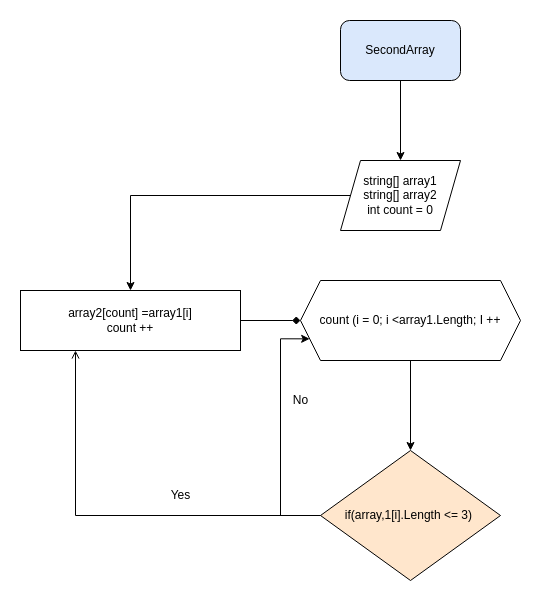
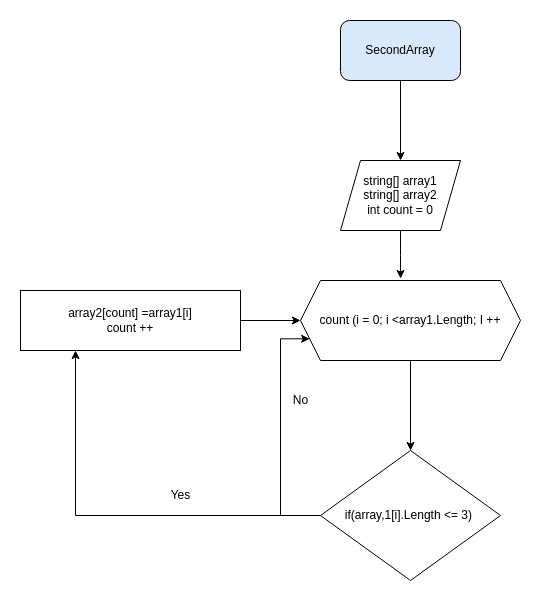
  <mxCell id="0" />
  <mxCell id="1" parent="0" />
  <mxCell id="2" style="edgeStyle=orthogonalEdgeStyle;rounded=0;orthogonalLoop=1;jettySize=auto;html=1;entryX=0.5;entryY=0;entryDx=0;entryDy=0;" edge="1" parent="1" source="3" target="5"><mxGeometry relative="1" as="geometry" /></mxCell>
  <mxCell id="3" value="SecondArray" style="rounded=1;whiteSpace=wrap;html=1;fillColor=#dae8fc;" vertex="1" parent="1"><mxGeometry x="340" y="20" width="120" height="60" as="geometry" /></mxCell>
- <mxCell id="4" style="edgeStyle=orthogonalEdgeStyle;rounded=0;orthogonalLoop=1;jettySize=auto;html=1;" edge="1" parent="1" source="5" target="12"><mxGeometry relative="1" as="geometry" /></mxCell>
+ <mxCell id="4" style="edgeStyle=orthogonalEdgeStyle;rounded=0;orthogonalLoop=1;jettySize=auto;html=1;entryX=0.455;entryY=-0.025;entryDx=0;entryDy=0;entryPerimeter=0;" edge="1" parent="1" source="5" target="7"><mxGeometry relative="1" as="geometry" /></mxCell>
  <mxCell id="5" value="string[] array1&lt;br&gt;string[] array2&lt;br&gt;int count = 0" style="shape=parallelogram;perimeter=parallelogramPerimeter;whiteSpace=wrap;html=1;fixedSize=1;" vertex="1" parent="1"><mxGeometry x="340" y="160" width="120" height="70" as="geometry" /></mxCell>
  <mxCell id="6" style="edgeStyle=orthogonalEdgeStyle;rounded=0;orthogonalLoop=1;jettySize=auto;html=1;" edge="1" parent="1" source="7" target="10"><mxGeometry relative="1" as="geometry" /></mxCell>
  <mxCell id="7" value="count (i = 0; i &amp;lt;array1.Length; I ++" style="shape=hexagon;perimeter=hexagonPerimeter2;whiteSpace=wrap;html=1;fixedSize=1;" vertex="1" parent="1"><mxGeometry x="300" y="280" width="220" height="80" as="geometry" /></mxCell>
- <mxCell id="8" style="edgeStyle=orthogonalEdgeStyle;rounded=0;orthogonalLoop=1;jettySize=auto;html=1;exitX=0;exitY=0.5;exitDx=0;exitDy=0;entryX=0.25;entryY=1;entryDx=0;entryDy=0;endArrow=open;" edge="1" parent="1" source="10" target="12"><mxGeometry relative="1" as="geometry"><mxPoint x="190" y="360" as="targetPoint" /><Array as="points"><mxPoint x="75" y="515" /></Array></mxGeometry></mxCell>
+ <mxCell id="8" style="edgeStyle=orthogonalEdgeStyle;rounded=0;orthogonalLoop=1;jettySize=auto;html=1;exitX=0;exitY=0.5;exitDx=0;exitDy=0;entryX=0.25;entryY=1;entryDx=0;entryDy=0;" edge="1" parent="1" source="10" target="12"><mxGeometry relative="1" as="geometry"><mxPoint x="190" y="360" as="targetPoint" /><Array as="points"><mxPoint x="75" y="515" /></Array></mxGeometry></mxCell>
  <mxCell id="9" style="edgeStyle=orthogonalEdgeStyle;rounded=0;orthogonalLoop=1;jettySize=auto;html=1;entryX=0;entryY=0.75;entryDx=0;entryDy=0;exitX=0;exitY=0.5;exitDx=0;exitDy=0;" edge="1" parent="1" source="10" target="7"><mxGeometry relative="1" as="geometry"><Array as="points"><mxPoint x="280" y="515" /><mxPoint x="280" y="338" /></Array></mxGeometry></mxCell>
- <mxCell id="10" value="if(array,1[i].Length &amp;lt;= 3)&amp;nbsp;" style="rhombus;whiteSpace=wrap;html=1;fillColor=#ffe6cc;" vertex="1" parent="1"><mxGeometry x="320" y="450" width="180" height="130" as="geometry" /></mxCell>
- <mxCell id="11" style="edgeStyle=orthogonalEdgeStyle;rounded=0;orthogonalLoop=1;jettySize=auto;html=1;exitX=1;exitY=0.5;exitDx=0;exitDy=0;endArrow=diamond;" edge="1" parent="1" source="12" target="7"><mxGeometry relative="1" as="geometry" /></mxCell>
+ <mxCell id="10" value="if(array,1[i].Length &amp;lt;= 3)&amp;nbsp;" style="rhombus;whiteSpace=wrap;html=1;" vertex="1" parent="1"><mxGeometry x="320" y="450" width="180" height="130" as="geometry" /></mxCell>
+ <mxCell id="11" style="edgeStyle=orthogonalEdgeStyle;rounded=0;orthogonalLoop=1;jettySize=auto;html=1;exitX=1;exitY=0.5;exitDx=0;exitDy=0;" edge="1" parent="1" source="12" target="7"><mxGeometry relative="1" as="geometry" /></mxCell>
  <mxCell id="12" value="array2[count] =array1[i]&lt;br&gt;count ++" style="rounded=0;whiteSpace=wrap;html=1;" vertex="1" parent="1"><mxGeometry x="20" y="290" width="220" height="60" as="geometry" /></mxCell>
  <mxCell id="13" value="Yes" style="text;html=1;align=center;verticalAlign=middle;resizable=0;points=[];autosize=1;strokeColor=none;fillColor=none;" vertex="1" parent="1"><mxGeometry x="160" y="480" width="40" height="30" as="geometry" /></mxCell>
  <mxCell id="14" value="No" style="text;html=1;align=center;verticalAlign=middle;resizable=0;points=[];autosize=1;strokeColor=none;fillColor=none;" vertex="1" parent="1"><mxGeometry x="280" y="385" width="40" height="30" as="geometry" /></mxCell>
